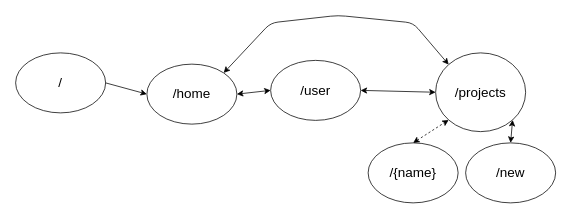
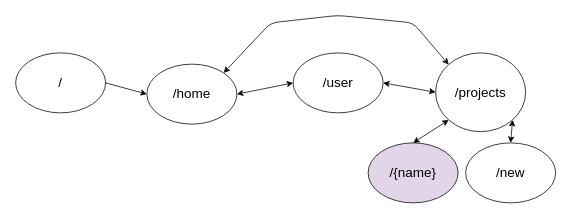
  <mxCell id="0" />
  <mxCell id="1" parent="0" />
  <mxCell id="2" value="&lt;font style=&quot;font-size: 18px&quot;&gt;/&lt;/font&gt;" style="ellipse;whiteSpace=wrap;html=1;" parent="1" vertex="1"><mxGeometry y="70" width="120" height="80" as="geometry" x="20" /></mxCell>
  <mxCell id="3" value="" style="endArrow=classic;html=1;exitX=1;exitY=0.5;exitDx=0;exitDy=0;entryX=0;entryY=0.5;entryDx=0;entryDy=0;" parent="1" source="2" target="4" edge="1"><mxGeometry width="50" height="50" relative="1" as="geometry"><mxPoint x="290" y="220" as="sourcePoint" /><mxPoint x="240" y="110" as="targetPoint" /></mxGeometry></mxCell>
  <mxCell id="4" value="&lt;font style=&quot;font-size: 18px&quot;&gt;/home&lt;/font&gt;" style="ellipse;whiteSpace=wrap;html=1;" parent="1" vertex="1"><mxGeometry x="195" y="85" width="120" height="80" as="geometry" /></mxCell>
- <mxCell id="5" value="&lt;font style=&quot;font-size: 18px&quot;&gt;/user&lt;/font&gt;" style="ellipse;whiteSpace=wrap;html=1;" parent="1" vertex="1"><mxGeometry x="360" y="80" width="120" height="80" as="geometry" /></mxCell>
+ <mxCell id="5" value="&lt;font style=&quot;font-size: 18px&quot;&gt;/user&lt;/font&gt;" style="ellipse;whiteSpace=wrap;html=1;" parent="1" vertex="1"><mxGeometry x="390" y="70" width="120" height="80" as="geometry" /></mxCell>
  <mxCell id="6" value="&lt;font style=&quot;font-size: 18px&quot;&gt;/projects&lt;/font&gt;" style="ellipse;whiteSpace=wrap;html=1;" parent="1" vertex="1"><mxGeometry x="580" y="70" width="120" height="105" as="geometry" /></mxCell>
  <mxCell id="7" value="" style="endArrow=classic;startArrow=classic;html=1;exitX=1;exitY=0.5;exitDx=0;exitDy=0;entryX=0;entryY=0.5;entryDx=0;entryDy=0;" parent="1" source="4" target="5" edge="1"><mxGeometry width="50" height="50" relative="1" as="geometry"><mxPoint x="390" y="140" as="sourcePoint" /><mxPoint x="440" y="90" as="targetPoint" /></mxGeometry></mxCell>
  <mxCell id="8" value="" style="endArrow=classic;startArrow=classic;html=1;exitX=1;exitY=0.5;exitDx=0;exitDy=0;entryX=0;entryY=0.5;entryDx=0;entryDy=0;" parent="1" source="5" target="6" edge="1"><mxGeometry width="50" height="50" relative="1" as="geometry"><mxPoint x="580" y="109" as="sourcePoint" /><mxPoint x="630" y="109" as="targetPoint" /></mxGeometry></mxCell>
  <mxCell id="9" value="" style="endArrow=classic;startArrow=classic;html=1;entryX=0;entryY=0;entryDx=0;entryDy=0;exitX=1;exitY=0;exitDx=0;exitDy=0;" parent="1" source="4" target="6" edge="1"><mxGeometry width="50" height="50" relative="1" as="geometry"><mxPoint x="400" y="250" as="sourcePoint" /><mxPoint x="450" y="200" as="targetPoint" /><Array as="points"><mxPoint x="360" y="30" /><mxPoint x="450" y="20" /><mxPoint x="550" y="30" /></Array></mxGeometry></mxCell>
- <mxCell id="10" value="" style="endArrow=classic;startArrow=classic;html=1;entryX=0;entryY=1;entryDx=0;entryDy=0;exitX=0.5;exitY=0;exitDx=0;exitDy=0;dashed=1;" edge="1" parent="1" source="12" target="6"><mxGeometry width="50" height="50" relative="1" as="geometry"><mxPoint x="550" y="210" as="sourcePoint" /><mxPoint x="600" y="160" as="targetPoint" /></mxGeometry></mxCell>
+ <mxCell id="10" value="" style="endArrow=classic;startArrow=classic;html=1;entryX=0;entryY=1;entryDx=0;entryDy=0;exitX=0.5;exitY=0;exitDx=0;exitDy=0;" edge="1" parent="1" source="12" target="6"><mxGeometry width="50" height="50" relative="1" as="geometry"><mxPoint x="550" y="210" as="sourcePoint" /><mxPoint x="600" y="160" as="targetPoint" /></mxGeometry></mxCell>
  <mxCell id="11" value="" style="endArrow=classic;startArrow=classic;html=1;entryX=1;entryY=1;entryDx=0;entryDy=0;exitX=0.5;exitY=0;exitDx=0;exitDy=0;" edge="1" parent="1" source="13" target="6"><mxGeometry width="50" height="50" relative="1" as="geometry"><mxPoint x="670" y="230" as="sourcePoint" /><mxPoint x="720" y="180" as="targetPoint" /></mxGeometry></mxCell>
- <mxCell id="12" value="&lt;font style=&quot;font-size: 18px&quot;&gt;/{name}&lt;/font&gt;" style="ellipse;whiteSpace=wrap;html=1;" vertex="1" parent="1"><mxGeometry x="490" y="190" width="120" height="80" as="geometry" /></mxCell>
+ <mxCell id="12" value="&lt;font style=&quot;font-size: 18px&quot;&gt;/{name}&lt;/font&gt;" style="ellipse;whiteSpace=wrap;html=1;fillColor=#e1d5e7;" vertex="1" parent="1"><mxGeometry x="490" y="190" width="120" height="80" as="geometry" /></mxCell>
  <mxCell id="13" value="&lt;font style=&quot;font-size: 18px&quot;&gt;/new&lt;/font&gt;" style="ellipse;whiteSpace=wrap;html=1;" vertex="1" parent="1"><mxGeometry x="620" y="190" width="120" height="80" as="geometry" /></mxCell>
